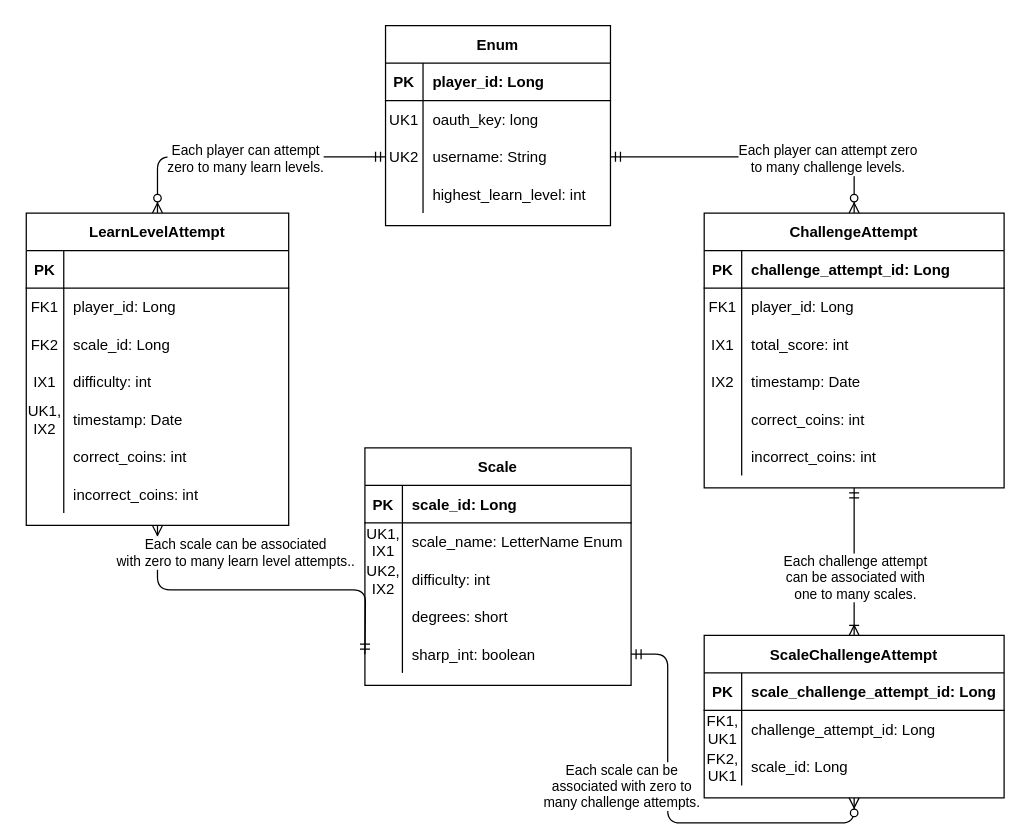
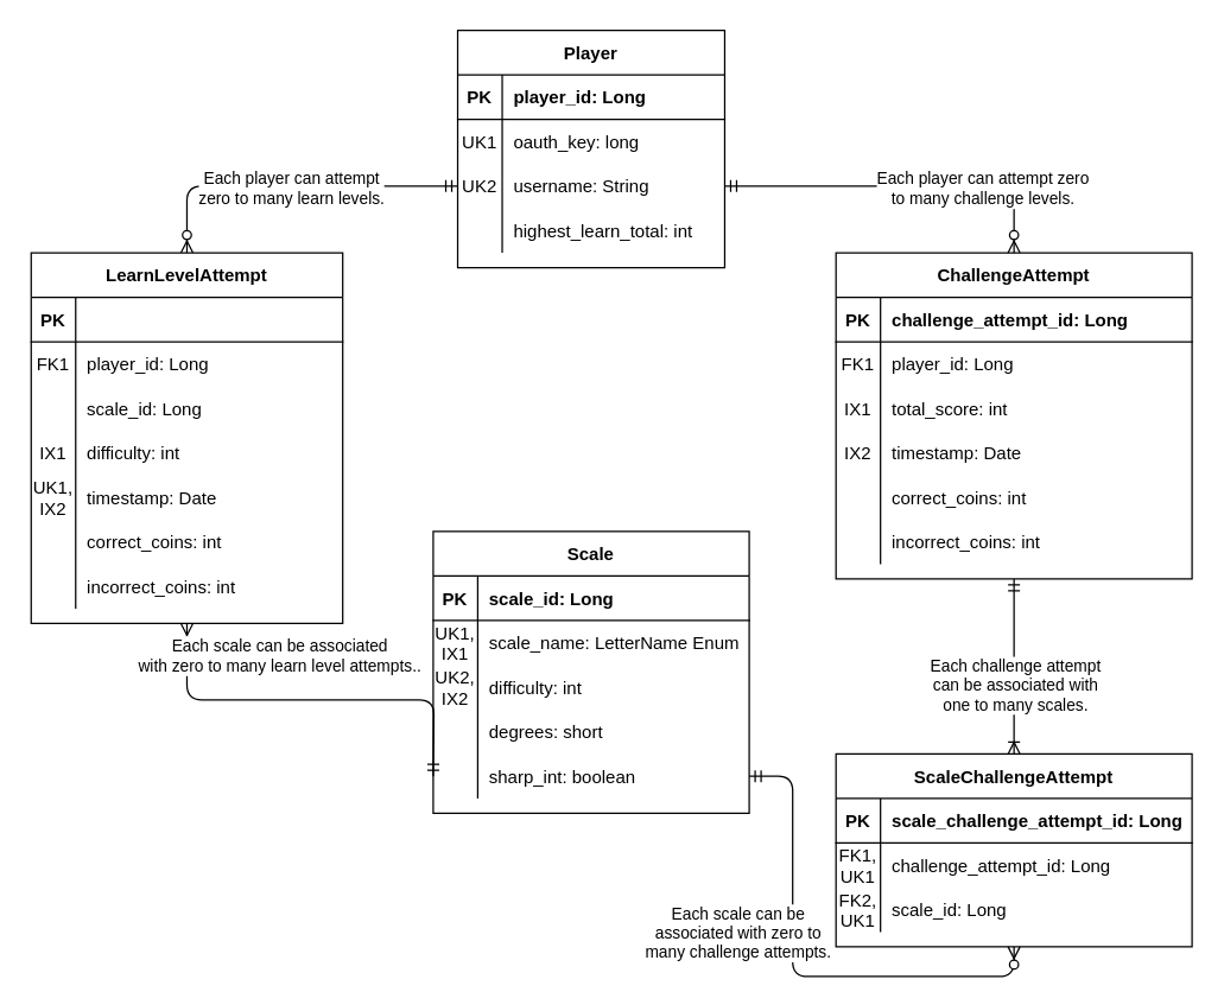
  <mxCell id="0" />
  <mxCell id="1" parent="0" />
  <mxCell id="2" style="edgeStyle=orthogonalEdgeStyle;orthogonalLoop=1;jettySize=auto;html=1;endArrow=ERmandOne;endFill=0;startArrow=ERzeroToMany;startFill=1;exitX=0.5;exitY=1;exitDx=0;exitDy=0;entryX=0;entryY=0.5;entryDx=0;entryDy=0;rounded=1;" parent="1" source="38" edge="1"><mxGeometry relative="1" as="geometry"><mxPoint x="222" y="404" as="sourcePoint" /><mxPoint x="291.5" y="523" as="targetPoint" /></mxGeometry></mxCell>
  <mxCell id="3" value="Each scale can be associated&lt;br&gt;with zero to many learn level attempts.." style="edgeLabel;html=1;align=center;verticalAlign=middle;resizable=0;points=[];" parent="2" vertex="1" connectable="0"><mxGeometry x="-0.234" y="12" relative="1" as="geometry"><mxPoint x="10.5" y="-18" as="offset" /></mxGeometry></mxCell>
  <mxCell id="4" style="edgeStyle=orthogonalEdgeStyle;rounded=1;orthogonalLoop=1;jettySize=auto;html=1;startArrow=ERoneToMany;startFill=0;endArrow=ERmandOne;endFill=0;entryX=0.5;entryY=1;entryDx=0;entryDy=0;exitX=0.5;exitY=0;exitDx=0;exitDy=0;" parent="1" source="8" target="72" edge="1"><mxGeometry relative="1" as="geometry"><mxPoint x="563" y="454" as="targetPoint" /><mxPoint x="653" y="498" as="sourcePoint" /></mxGeometry></mxCell>
  <mxCell id="5" value="Each challenge attempt&lt;br&gt;can be associated with &lt;br&gt;one to many scales." style="edgeLabel;html=1;align=center;verticalAlign=middle;resizable=0;points=[];" parent="4" vertex="1" connectable="0"><mxGeometry x="-0.203" relative="1" as="geometry"><mxPoint as="offset" /></mxGeometry></mxCell>
  <mxCell id="6" style="edgeStyle=orthogonalEdgeStyle;orthogonalLoop=1;jettySize=auto;html=1;exitX=0.5;exitY=0;exitDx=0;exitDy=0;entryX=0;entryY=0.5;entryDx=0;entryDy=0;startArrow=ERzeroToMany;startFill=1;endArrow=ERmandOne;endFill=0;" parent="1" source="38" target="66" edge="1"><mxGeometry relative="1" as="geometry" /></mxCell>
  <mxCell id="7" value="Each player can attempt&lt;br&gt;zero to many learn levels." style="edgeLabel;html=1;align=center;verticalAlign=middle;resizable=0;points=[];" parent="6" vertex="1" connectable="0"><mxGeometry x="0.007" y="-1" relative="1" as="geometry"><mxPoint as="offset" /></mxGeometry></mxCell>
  <mxCell id="8" value="ScaleChallengeAttempt" style="shape=table;startSize=30;container=1;collapsible=1;childLayout=tableLayout;fixedRows=1;rowLines=0;fontStyle=1;align=center;resizeLast=1;" parent="1" vertex="1"><mxGeometry x="563" y="508" width="240" height="130" as="geometry" /></mxCell>
  <mxCell id="9" value="" style="shape=partialRectangle;collapsible=0;dropTarget=0;pointerEvents=0;fillColor=none;top=0;left=0;bottom=1;right=0;points=[[0,0.5],[1,0.5]];portConstraint=eastwest;" parent="8" vertex="1"><mxGeometry y="30" width="240" height="30" as="geometry" /></mxCell>
  <mxCell id="10" value="PK" style="shape=partialRectangle;connectable=0;fillColor=none;top=0;left=0;bottom=0;right=0;fontStyle=1;overflow=hidden;" parent="9" vertex="1"><mxGeometry width="30" height="30" as="geometry" /></mxCell>
  <mxCell id="11" value="scale_challenge_attempt_id: Long" style="shape=partialRectangle;connectable=0;fillColor=none;top=0;left=0;bottom=0;right=0;align=left;spacingLeft=6;fontStyle=1;overflow=hidden;" parent="9" vertex="1"><mxGeometry x="30" width="210" height="30" as="geometry" /></mxCell>
  <mxCell id="12" value="" style="shape=partialRectangle;collapsible=0;dropTarget=0;pointerEvents=0;fillColor=none;top=0;left=0;bottom=0;right=0;points=[[0,0.5],[1,0.5]];portConstraint=eastwest;" parent="8" vertex="1"><mxGeometry y="60" width="240" height="30" as="geometry" /></mxCell>
  <mxCell id="13" value="FK1,&#10;UK1" style="shape=partialRectangle;connectable=0;fillColor=none;top=0;left=0;bottom=0;right=0;editable=1;overflow=hidden;" parent="12" vertex="1"><mxGeometry width="30" height="30" as="geometry" /></mxCell>
  <mxCell id="14" value="challenge_attempt_id: Long" style="shape=partialRectangle;connectable=0;fillColor=none;top=0;left=0;bottom=0;right=0;align=left;spacingLeft=6;overflow=hidden;fontStyle=0" parent="12" vertex="1"><mxGeometry x="30" width="210" height="30" as="geometry" /></mxCell>
  <mxCell id="15" value="" style="shape=partialRectangle;collapsible=0;dropTarget=0;pointerEvents=0;fillColor=none;top=0;left=0;bottom=0;right=0;points=[[0,0.5],[1,0.5]];portConstraint=eastwest;" parent="8" vertex="1"><mxGeometry y="90" width="240" height="30" as="geometry" /></mxCell>
  <mxCell id="16" value="FK2,&#10;UK1" style="shape=partialRectangle;connectable=0;fillColor=none;top=0;left=0;bottom=0;right=0;editable=1;overflow=hidden;" parent="15" vertex="1"><mxGeometry width="30" height="30" as="geometry" /></mxCell>
  <mxCell id="17" value="scale_id: Long" style="shape=partialRectangle;connectable=0;fillColor=none;top=0;left=0;bottom=0;right=0;align=left;spacingLeft=6;overflow=hidden;" parent="15" vertex="1"><mxGeometry x="30" width="210" height="30" as="geometry" /></mxCell>
  <mxCell id="18" style="orthogonalLoop=1;jettySize=auto;html=1;exitX=1;exitY=0.5;exitDx=0;exitDy=0;entryX=0.5;entryY=1;entryDx=0;entryDy=0;startArrow=ERmandOne;startFill=0;endArrow=ERzeroToMany;endFill=1;edgeStyle=orthogonalEdgeStyle;" parent="1" source="35" target="8" edge="1"><mxGeometry relative="1" as="geometry" /></mxCell>
  <mxCell id="19" value="Each scale can be &lt;br&gt;associated with zero to &lt;br&gt;many challenge attempts." style="edgeLabel;html=1;align=center;verticalAlign=middle;resizable=0;points=[];" parent="18" vertex="1" connectable="0"><mxGeometry x="0.17" y="30" relative="1" as="geometry"><mxPoint x="-68.5" as="offset" /></mxGeometry></mxCell>
  <mxCell id="20" style="edgeStyle=orthogonalEdgeStyle;orthogonalLoop=1;jettySize=auto;html=1;exitX=1;exitY=0.5;exitDx=0;exitDy=0;entryX=0.5;entryY=0;entryDx=0;entryDy=0;startArrow=ERmandOne;startFill=0;endArrow=ERzeroToMany;endFill=1;" parent="1" source="66" target="72" edge="1"><mxGeometry relative="1" as="geometry"><mxPoint x="488" y="153" as="sourcePoint" /><mxPoint x="671" y="227.09" as="targetPoint" /></mxGeometry></mxCell>
  <mxCell id="21" value="Each player can attempt zero&lt;br&gt;to many challenge levels." style="edgeLabel;html=1;align=center;verticalAlign=middle;resizable=0;points=[];" parent="20" vertex="1" connectable="0"><mxGeometry x="0.442" y="-1" relative="1" as="geometry"><mxPoint as="offset" /></mxGeometry></mxCell>
  <mxCell id="22" value="Scale" style="shape=table;startSize=30;container=1;collapsible=1;childLayout=tableLayout;fixedRows=1;rowLines=0;fontStyle=1;align=center;resizeLast=1;" parent="1" vertex="1"><mxGeometry x="291.5" y="358" width="213" height="190" as="geometry" /></mxCell>
  <mxCell id="23" value="" style="shape=partialRectangle;collapsible=0;dropTarget=0;pointerEvents=0;fillColor=none;top=0;left=0;bottom=1;right=0;points=[[0,0.5],[1,0.5]];portConstraint=eastwest;" parent="22" vertex="1"><mxGeometry y="30" width="213" height="30" as="geometry" /></mxCell>
  <mxCell id="24" value="PK" style="shape=partialRectangle;connectable=0;fillColor=none;top=0;left=0;bottom=0;right=0;fontStyle=1;overflow=hidden;" parent="23" vertex="1"><mxGeometry width="30" height="30" as="geometry" /></mxCell>
  <mxCell id="25" value="scale_id: Long" style="shape=partialRectangle;connectable=0;fillColor=none;top=0;left=0;bottom=0;right=0;align=left;spacingLeft=6;fontStyle=1;overflow=hidden;" parent="23" vertex="1"><mxGeometry x="30" width="183" height="30" as="geometry" /></mxCell>
  <mxCell id="26" value="" style="shape=partialRectangle;collapsible=0;dropTarget=0;pointerEvents=0;fillColor=none;top=0;left=0;bottom=0;right=0;points=[[0,0.5],[1,0.5]];portConstraint=eastwest;" parent="22" vertex="1"><mxGeometry y="60" width="213" height="30" as="geometry" /></mxCell>
  <mxCell id="27" value="UK1,&#10;IX1" style="shape=partialRectangle;connectable=0;fillColor=none;top=0;left=0;bottom=0;right=0;editable=1;overflow=hidden;" parent="26" vertex="1"><mxGeometry width="30" height="30" as="geometry" /></mxCell>
  <mxCell id="28" value="scale_name: LetterName Enum" style="shape=partialRectangle;connectable=0;fillColor=none;top=0;left=0;bottom=0;right=0;align=left;spacingLeft=6;overflow=hidden;" parent="26" vertex="1"><mxGeometry x="30" width="183" height="30" as="geometry" /></mxCell>
  <mxCell id="29" value="" style="shape=partialRectangle;collapsible=0;dropTarget=0;pointerEvents=0;fillColor=none;top=0;left=0;bottom=0;right=0;points=[[0,0.5],[1,0.5]];portConstraint=eastwest;" parent="22" vertex="1"><mxGeometry y="90" width="213" height="30" as="geometry" /></mxCell>
  <mxCell id="30" value="UK2,&#10;IX2" style="shape=partialRectangle;connectable=0;fillColor=none;top=0;left=0;bottom=0;right=0;editable=1;overflow=hidden;" parent="29" vertex="1"><mxGeometry width="30" height="30" as="geometry" /></mxCell>
  <mxCell id="31" value="difficulty: int" style="shape=partialRectangle;connectable=0;fillColor=none;top=0;left=0;bottom=0;right=0;align=left;spacingLeft=6;overflow=hidden;" parent="29" vertex="1"><mxGeometry x="30" width="183" height="30" as="geometry" /></mxCell>
  <mxCell id="32" value="" style="shape=partialRectangle;collapsible=0;dropTarget=0;pointerEvents=0;fillColor=none;top=0;left=0;bottom=0;right=0;points=[[0,0.5],[1,0.5]];portConstraint=eastwest;" parent="22" vertex="1"><mxGeometry y="120" width="213" height="30" as="geometry" /></mxCell>
  <mxCell id="33" value="" style="shape=partialRectangle;connectable=0;fillColor=none;top=0;left=0;bottom=0;right=0;editable=1;overflow=hidden;" parent="32" vertex="1"><mxGeometry width="30" height="30" as="geometry" /></mxCell>
  <mxCell id="34" value="degrees: short" style="shape=partialRectangle;connectable=0;fillColor=none;top=0;left=0;bottom=0;right=0;align=left;spacingLeft=6;overflow=hidden;" parent="32" vertex="1"><mxGeometry x="30" width="183" height="30" as="geometry" /></mxCell>
  <mxCell id="35" value="" style="shape=partialRectangle;collapsible=0;dropTarget=0;pointerEvents=0;fillColor=none;top=0;left=0;bottom=0;right=0;points=[[0,0.5],[1,0.5]];portConstraint=eastwest;" parent="22" vertex="1"><mxGeometry y="150" width="213" height="30" as="geometry" /></mxCell>
  <mxCell id="36" value="" style="shape=partialRectangle;connectable=0;fillColor=none;top=0;left=0;bottom=0;right=0;editable=1;overflow=hidden;" parent="35" vertex="1"><mxGeometry width="30" height="30" as="geometry" /></mxCell>
  <mxCell id="37" value="sharp_int: boolean" style="shape=partialRectangle;connectable=0;fillColor=none;top=0;left=0;bottom=0;right=0;align=left;spacingLeft=6;overflow=hidden;" parent="35" vertex="1"><mxGeometry x="30" width="183" height="30" as="geometry" /></mxCell>
  <mxCell id="38" value="LearnLevelAttempt" style="shape=table;startSize=30;container=1;collapsible=1;childLayout=tableLayout;fixedRows=1;rowLines=0;fontStyle=1;align=center;resizeLast=1;" parent="1" vertex="1"><mxGeometry x="20.5" y="170" width="210" height="250" as="geometry" /></mxCell>
  <mxCell id="39" value="" style="shape=partialRectangle;collapsible=0;dropTarget=0;pointerEvents=0;fillColor=none;top=0;left=0;bottom=1;right=0;points=[[0,0.5],[1,0.5]];portConstraint=eastwest;" parent="38" vertex="1"><mxGeometry y="30" width="210" height="30" as="geometry" /></mxCell>
  <mxCell id="40" value="PK" style="shape=partialRectangle;connectable=0;fillColor=none;top=0;left=0;bottom=0;right=0;fontStyle=1;overflow=hidden;" parent="39" vertex="1"><mxGeometry width="30" height="30" as="geometry" /></mxCell>
  <mxCell id="41" value="" style="shape=partialRectangle;collapsible=0;dropTarget=0;pointerEvents=0;fillColor=none;top=0;left=0;bottom=0;right=0;points=[[0,0.5],[1,0.5]];portConstraint=eastwest;" parent="38" vertex="1"><mxGeometry y="60" width="210" height="30" as="geometry" /></mxCell>
  <mxCell id="42" value="FK1" style="shape=partialRectangle;connectable=0;fillColor=none;top=0;left=0;bottom=0;right=0;editable=1;overflow=hidden;" parent="41" vertex="1"><mxGeometry width="30" height="30" as="geometry" /></mxCell>
  <mxCell id="43" value="player_id: Long" style="shape=partialRectangle;connectable=0;fillColor=none;top=0;left=0;bottom=0;right=0;align=left;spacingLeft=6;overflow=hidden;" parent="41" vertex="1"><mxGeometry x="30" width="180" height="30" as="geometry" /></mxCell>
  <mxCell id="44" value="" style="shape=partialRectangle;collapsible=0;dropTarget=0;pointerEvents=0;fillColor=none;top=0;left=0;bottom=0;right=0;points=[[0,0.5],[1,0.5]];portConstraint=eastwest;" parent="38" vertex="1"><mxGeometry y="90" width="210" height="30" as="geometry" /></mxCell>
- <mxCell id="45" value="FK2" style="shape=partialRectangle;connectable=0;fillColor=none;top=0;left=0;bottom=0;right=0;editable=1;overflow=hidden;" parent="44" vertex="1"><mxGeometry width="30" height="30" as="geometry" /></mxCell>
  <mxCell id="46" value="scale_id: Long" style="shape=partialRectangle;connectable=0;fillColor=none;top=0;left=0;bottom=0;right=0;align=left;spacingLeft=6;overflow=hidden;" parent="44" vertex="1"><mxGeometry x="30" width="180" height="30" as="geometry" /></mxCell>
  <mxCell id="47" value="" style="shape=partialRectangle;collapsible=0;dropTarget=0;pointerEvents=0;fillColor=none;top=0;left=0;bottom=0;right=0;points=[[0,0.5],[1,0.5]];portConstraint=eastwest;" parent="38" vertex="1"><mxGeometry y="120" width="210" height="30" as="geometry" /></mxCell>
  <mxCell id="48" value="IX1" style="shape=partialRectangle;connectable=0;fillColor=none;top=0;left=0;bottom=0;right=0;editable=1;overflow=hidden;" parent="47" vertex="1"><mxGeometry width="30" height="30" as="geometry" /></mxCell>
  <mxCell id="49" value="difficulty: int" style="shape=partialRectangle;connectable=0;fillColor=none;top=0;left=0;bottom=0;right=0;align=left;spacingLeft=6;overflow=hidden;" parent="47" vertex="1"><mxGeometry x="30" width="180" height="30" as="geometry" /></mxCell>
  <mxCell id="50" value="" style="shape=partialRectangle;collapsible=0;dropTarget=0;pointerEvents=0;fillColor=none;top=0;left=0;bottom=0;right=0;points=[[0,0.5],[1,0.5]];portConstraint=eastwest;" parent="38" vertex="1"><mxGeometry y="150" width="210" height="30" as="geometry" /></mxCell>
  <mxCell id="51" value="UK1,&#10;IX2" style="shape=partialRectangle;connectable=0;fillColor=none;top=0;left=0;bottom=0;right=0;editable=1;overflow=hidden;" parent="50" vertex="1"><mxGeometry width="30" height="30" as="geometry" /></mxCell>
  <mxCell id="52" value="timestamp: Date" style="shape=partialRectangle;connectable=0;fillColor=none;top=0;left=0;bottom=0;right=0;align=left;spacingLeft=6;overflow=hidden;" parent="50" vertex="1"><mxGeometry x="30" width="180" height="30" as="geometry" /></mxCell>
  <mxCell id="53" value="" style="shape=partialRectangle;collapsible=0;dropTarget=0;pointerEvents=0;fillColor=none;top=0;left=0;bottom=0;right=0;points=[[0,0.5],[1,0.5]];portConstraint=eastwest;" parent="38" vertex="1"><mxGeometry y="180" width="210" height="30" as="geometry" /></mxCell>
  <mxCell id="54" value="" style="shape=partialRectangle;connectable=0;fillColor=none;top=0;left=0;bottom=0;right=0;editable=1;overflow=hidden;" parent="53" vertex="1"><mxGeometry width="30" height="30" as="geometry" /></mxCell>
  <mxCell id="55" value="correct_coins: int" style="shape=partialRectangle;connectable=0;fillColor=none;top=0;left=0;bottom=0;right=0;align=left;spacingLeft=6;overflow=hidden;" parent="53" vertex="1"><mxGeometry x="30" width="180" height="30" as="geometry" /></mxCell>
  <mxCell id="56" value="" style="shape=partialRectangle;collapsible=0;dropTarget=0;pointerEvents=0;fillColor=none;top=0;left=0;bottom=0;right=0;points=[[0,0.5],[1,0.5]];portConstraint=eastwest;" parent="38" vertex="1"><mxGeometry y="210" width="210" height="30" as="geometry" /></mxCell>
  <mxCell id="57" value="" style="shape=partialRectangle;connectable=0;fillColor=none;top=0;left=0;bottom=0;right=0;editable=1;overflow=hidden;" parent="56" vertex="1"><mxGeometry width="30" height="30" as="geometry" /></mxCell>
  <mxCell id="58" value="incorrect_coins: int" style="shape=partialRectangle;connectable=0;fillColor=none;top=0;left=0;bottom=0;right=0;align=left;spacingLeft=6;overflow=hidden;" parent="56" vertex="1"><mxGeometry x="30" width="180" height="30" as="geometry" /></mxCell>
- <mxCell id="59" value="Enum" style="shape=table;startSize=30;container=1;collapsible=1;childLayout=tableLayout;fixedRows=1;rowLines=0;fontStyle=1;align=center;resizeLast=1;" parent="1" vertex="1"><mxGeometry x="308" y="20" width="180" height="160" as="geometry" /></mxCell>
+ <mxCell id="59" value="Player" style="shape=table;startSize=30;container=1;collapsible=1;childLayout=tableLayout;fixedRows=1;rowLines=0;fontStyle=1;align=center;resizeLast=1;" parent="1" vertex="1"><mxGeometry x="308" y="20" width="180" height="160" as="geometry" /></mxCell>
  <mxCell id="60" value="" style="shape=partialRectangle;collapsible=0;dropTarget=0;pointerEvents=0;fillColor=none;top=0;left=0;bottom=1;right=0;points=[[0,0.5],[1,0.5]];portConstraint=eastwest;" parent="59" vertex="1"><mxGeometry y="30" width="180" height="30" as="geometry" /></mxCell>
  <mxCell id="61" value="PK" style="shape=partialRectangle;connectable=0;fillColor=none;top=0;left=0;bottom=0;right=0;fontStyle=1;overflow=hidden;" parent="60" vertex="1"><mxGeometry width="30" height="30" as="geometry" /></mxCell>
  <mxCell id="62" value="player_id: Long" style="shape=partialRectangle;connectable=0;fillColor=none;top=0;left=0;bottom=0;right=0;align=left;spacingLeft=6;fontStyle=1;overflow=hidden;" parent="60" vertex="1"><mxGeometry x="30" width="150" height="30" as="geometry" /></mxCell>
  <mxCell id="63" value="" style="shape=partialRectangle;collapsible=0;dropTarget=0;pointerEvents=0;fillColor=none;top=0;left=0;bottom=0;right=0;points=[[0,0.5],[1,0.5]];portConstraint=eastwest;" parent="59" vertex="1"><mxGeometry y="60" width="180" height="30" as="geometry" /></mxCell>
  <mxCell id="64" value="UK1" style="shape=partialRectangle;connectable=0;fillColor=none;top=0;left=0;bottom=0;right=0;editable=1;overflow=hidden;" parent="63" vertex="1"><mxGeometry width="30" height="30" as="geometry" /></mxCell>
  <mxCell id="65" value="oauth_key: long" style="shape=partialRectangle;connectable=0;fillColor=none;top=0;left=0;bottom=0;right=0;align=left;spacingLeft=6;overflow=hidden;" parent="63" vertex="1"><mxGeometry x="30" width="150" height="30" as="geometry" /></mxCell>
  <mxCell id="66" value="" style="shape=partialRectangle;collapsible=0;dropTarget=0;pointerEvents=0;fillColor=none;top=0;left=0;bottom=0;right=0;points=[[0,0.5],[1,0.5]];portConstraint=eastwest;" parent="59" vertex="1"><mxGeometry y="90" width="180" height="30" as="geometry" /></mxCell>
  <mxCell id="67" value="UK2" style="shape=partialRectangle;connectable=0;fillColor=none;top=0;left=0;bottom=0;right=0;editable=1;overflow=hidden;" parent="66" vertex="1"><mxGeometry width="30" height="30" as="geometry" /></mxCell>
  <mxCell id="68" value="username: String" style="shape=partialRectangle;connectable=0;fillColor=none;top=0;left=0;bottom=0;right=0;align=left;spacingLeft=6;overflow=hidden;" parent="66" vertex="1"><mxGeometry x="30" width="150" height="30" as="geometry" /></mxCell>
  <mxCell id="69" value="" style="shape=partialRectangle;collapsible=0;dropTarget=0;pointerEvents=0;fillColor=none;top=0;left=0;bottom=0;right=0;points=[[0,0.5],[1,0.5]];portConstraint=eastwest;" parent="59" vertex="1"><mxGeometry y="120" width="180" height="30" as="geometry" /></mxCell>
  <mxCell id="70" value="" style="shape=partialRectangle;connectable=0;fillColor=none;top=0;left=0;bottom=0;right=0;editable=1;overflow=hidden;" parent="69" vertex="1"><mxGeometry width="30" height="30" as="geometry" /></mxCell>
- <mxCell id="71" value="highest_learn_level: int" style="shape=partialRectangle;connectable=0;fillColor=none;top=0;left=0;bottom=0;right=0;align=left;spacingLeft=6;overflow=hidden;" parent="69" vertex="1"><mxGeometry x="30" width="150" height="30" as="geometry" /></mxCell>
+ <mxCell id="71" value="highest_learn_total: int" style="shape=partialRectangle;connectable=0;fillColor=none;top=0;left=0;bottom=0;right=0;align=left;spacingLeft=6;overflow=hidden;" parent="69" vertex="1"><mxGeometry x="30" width="150" height="30" as="geometry" /></mxCell>
  <mxCell id="72" value="ChallengeAttempt" style="shape=table;startSize=30;container=1;collapsible=1;childLayout=tableLayout;fixedRows=1;rowLines=0;fontStyle=1;align=center;resizeLast=1;" parent="1" vertex="1"><mxGeometry x="563" y="170" width="240" height="220" as="geometry" /></mxCell>
  <mxCell id="73" value="" style="shape=partialRectangle;collapsible=0;dropTarget=0;pointerEvents=0;fillColor=none;top=0;left=0;bottom=1;right=0;points=[[0,0.5],[1,0.5]];portConstraint=eastwest;" parent="72" vertex="1"><mxGeometry y="30" width="240" height="30" as="geometry" /></mxCell>
  <mxCell id="74" value="PK" style="shape=partialRectangle;connectable=0;fillColor=none;top=0;left=0;bottom=0;right=0;fontStyle=1;overflow=hidden;" parent="73" vertex="1"><mxGeometry width="30" height="30" as="geometry" /></mxCell>
  <mxCell id="75" value="challenge_attempt_id: Long" style="shape=partialRectangle;connectable=0;fillColor=none;top=0;left=0;bottom=0;right=0;align=left;spacingLeft=6;fontStyle=1;overflow=hidden;" parent="73" vertex="1"><mxGeometry x="30" width="210" height="30" as="geometry" /></mxCell>
  <mxCell id="76" value="" style="shape=partialRectangle;collapsible=0;dropTarget=0;pointerEvents=0;fillColor=none;top=0;left=0;bottom=0;right=0;points=[[0,0.5],[1,0.5]];portConstraint=eastwest;" parent="72" vertex="1"><mxGeometry y="60" width="240" height="30" as="geometry" /></mxCell>
  <mxCell id="77" value="FK1" style="shape=partialRectangle;connectable=0;fillColor=none;top=0;left=0;bottom=0;right=0;editable=1;overflow=hidden;" parent="76" vertex="1"><mxGeometry width="30" height="30" as="geometry" /></mxCell>
  <mxCell id="78" value="player_id: Long" style="shape=partialRectangle;connectable=0;fillColor=none;top=0;left=0;bottom=0;right=0;align=left;spacingLeft=6;overflow=hidden;" parent="76" vertex="1"><mxGeometry x="30" width="210" height="30" as="geometry" /></mxCell>
  <mxCell id="79" value="" style="shape=partialRectangle;collapsible=0;dropTarget=0;pointerEvents=0;fillColor=none;top=0;left=0;bottom=0;right=0;points=[[0,0.5],[1,0.5]];portConstraint=eastwest;" parent="72" vertex="1"><mxGeometry y="90" width="240" height="30" as="geometry" /></mxCell>
  <mxCell id="80" value="IX1" style="shape=partialRectangle;connectable=0;fillColor=none;top=0;left=0;bottom=0;right=0;editable=1;overflow=hidden;" parent="79" vertex="1"><mxGeometry width="30" height="30" as="geometry" /></mxCell>
  <mxCell id="81" value="total_score: int" style="shape=partialRectangle;connectable=0;fillColor=none;top=0;left=0;bottom=0;right=0;align=left;spacingLeft=6;overflow=hidden;" parent="79" vertex="1"><mxGeometry x="30" width="210" height="30" as="geometry" /></mxCell>
  <mxCell id="82" value="" style="shape=partialRectangle;collapsible=0;dropTarget=0;pointerEvents=0;fillColor=none;top=0;left=0;bottom=0;right=0;points=[[0,0.5],[1,0.5]];portConstraint=eastwest;" parent="72" vertex="1"><mxGeometry y="120" width="240" height="30" as="geometry" /></mxCell>
  <mxCell id="83" value="IX2" style="shape=partialRectangle;connectable=0;fillColor=none;top=0;left=0;bottom=0;right=0;editable=1;overflow=hidden;" parent="82" vertex="1"><mxGeometry width="30" height="30" as="geometry" /></mxCell>
  <mxCell id="84" value="timestamp: Date" style="shape=partialRectangle;connectable=0;fillColor=none;top=0;left=0;bottom=0;right=0;align=left;spacingLeft=6;overflow=hidden;" parent="82" vertex="1"><mxGeometry x="30" width="210" height="30" as="geometry" /></mxCell>
  <mxCell id="85" value="" style="shape=partialRectangle;collapsible=0;dropTarget=0;pointerEvents=0;fillColor=none;top=0;left=0;bottom=0;right=0;points=[[0,0.5],[1,0.5]];portConstraint=eastwest;" parent="72" vertex="1"><mxGeometry y="150" width="240" height="30" as="geometry" /></mxCell>
  <mxCell id="86" value="" style="shape=partialRectangle;connectable=0;fillColor=none;top=0;left=0;bottom=0;right=0;editable=1;overflow=hidden;" parent="85" vertex="1"><mxGeometry width="30" height="30" as="geometry" /></mxCell>
  <mxCell id="87" value="correct_coins: int" style="shape=partialRectangle;connectable=0;fillColor=none;top=0;left=0;bottom=0;right=0;align=left;spacingLeft=6;overflow=hidden;" parent="85" vertex="1"><mxGeometry x="30" width="210" height="30" as="geometry" /></mxCell>
  <mxCell id="88" value="" style="shape=partialRectangle;collapsible=0;dropTarget=0;pointerEvents=0;fillColor=none;top=0;left=0;bottom=0;right=0;points=[[0,0.5],[1,0.5]];portConstraint=eastwest;" parent="72" vertex="1"><mxGeometry y="180" width="240" height="30" as="geometry" /></mxCell>
  <mxCell id="89" value="" style="shape=partialRectangle;connectable=0;fillColor=none;top=0;left=0;bottom=0;right=0;editable=1;overflow=hidden;" parent="88" vertex="1"><mxGeometry width="30" height="30" as="geometry" /></mxCell>
  <mxCell id="90" value="incorrect_coins: int" style="shape=partialRectangle;connectable=0;fillColor=none;top=0;left=0;bottom=0;right=0;align=left;spacingLeft=6;overflow=hidden;" parent="88" vertex="1"><mxGeometry x="30" width="210" height="30" as="geometry" /></mxCell>
